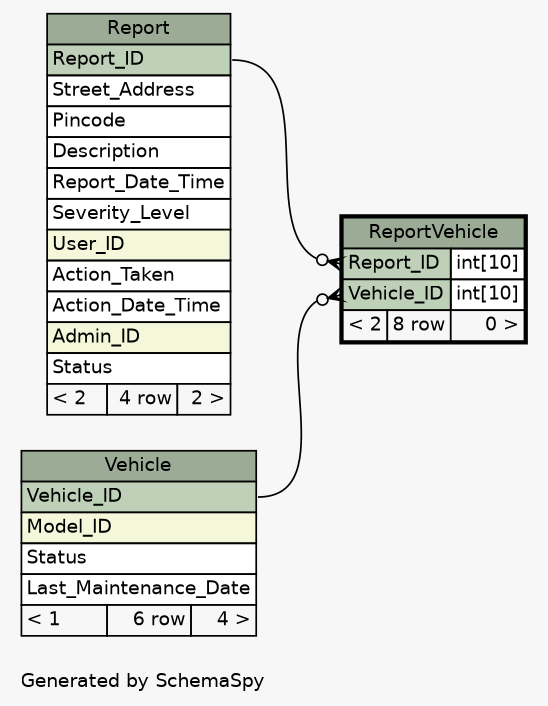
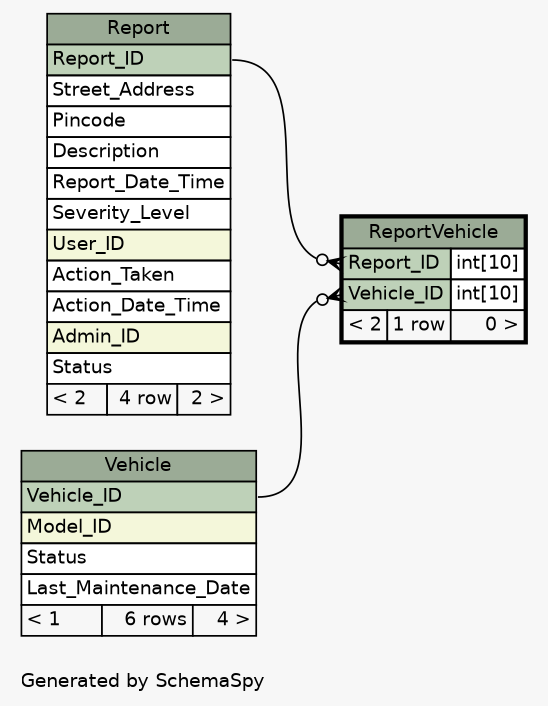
  digraph {
    bgcolor="#f7f7f7"
    fontname=Helvetica
    fontsize=11
    label="\nGenerated by SchemaSpy"
    labeljust=l
    nodesep=0.18
    rankdir=RL
    ranksep=0.46
    node [fontname=Helvetica fontsize=11 shape=plaintext]
    edge [arrowhead=none arrowsize=0.8 arrowtail=crowodot dir=back]
-   n1 [label=<     <TABLE BORDER="2" CELLBORDER="1" CELLSPACING="0" BGCOLOR="#ffffff">       <TR><TD COLSPAN="3" BGCOLOR="#9bab96" ALIGN="CENTER">ReportVehicle</TD></TR>       <TR><TD PORT="Report_ID" COLSPAN="2" BGCOLOR="#bed1b8" ALIGN="LEFT">Report_ID</TD><TD PORT="Report_ID.type" ALIGN="LEFT">int[10]</TD></TR>       <TR><TD PORT="Vehicle_ID" COLSPAN="2" BGCOLOR="#bed1b8" ALIGN="LEFT">Vehicle_ID</TD><TD PORT="Vehicle_ID.type" ALIGN="LEFT">int[10]</TD></TR>       <TR><TD ALIGN="LEFT" BGCOLOR="#f7f7f7">&lt; 2</TD><TD ALIGN="RIGHT" BGCOLOR="#f7f7f7">8 row</TD><TD ALIGN="RIGHT" BGCOLOR="#f7f7f7">0 &gt;</TD></TR>     </TABLE>>]
+   n1 [label=<     <TABLE BORDER="2" CELLBORDER="1" CELLSPACING="0" BGCOLOR="#ffffff">       <TR><TD COLSPAN="3" BGCOLOR="#9bab96" ALIGN="CENTER">ReportVehicle</TD></TR>       <TR><TD PORT="Report_ID" COLSPAN="2" BGCOLOR="#bed1b8" ALIGN="LEFT">Report_ID</TD><TD PORT="Report_ID.type" ALIGN="LEFT">int[10]</TD></TR>       <TR><TD PORT="Vehicle_ID" COLSPAN="2" BGCOLOR="#bed1b8" ALIGN="LEFT">Vehicle_ID</TD><TD PORT="Vehicle_ID.type" ALIGN="LEFT">int[10]</TD></TR>       <TR><TD ALIGN="LEFT" BGCOLOR="#f7f7f7">&lt; 2</TD><TD ALIGN="RIGHT" BGCOLOR="#f7f7f7">1 row</TD><TD ALIGN="RIGHT" BGCOLOR="#f7f7f7">0 &gt;</TD></TR>     </TABLE>>]
    n2 [label=<     <TABLE BORDER="0" CELLBORDER="1" CELLSPACING="0" BGCOLOR="#ffffff">       <TR><TD COLSPAN="3" BGCOLOR="#9bab96" ALIGN="CENTER">Report</TD></TR>       <TR><TD PORT="Report_ID" COLSPAN="3" BGCOLOR="#bed1b8" ALIGN="LEFT">Report_ID</TD></TR>       <TR><TD PORT="Street_Address" COLSPAN="3" ALIGN="LEFT">Street_Address</TD></TR>       <TR><TD PORT="Pincode" COLSPAN="3" ALIGN="LEFT">Pincode</TD></TR>       <TR><TD PORT="Description" COLSPAN="3" ALIGN="LEFT">Description</TD></TR>       <TR><TD PORT="Report_Date_Time" COLSPAN="3" ALIGN="LEFT">Report_Date_Time</TD></TR>       <TR><TD PORT="Severity_Level" COLSPAN="3" ALIGN="LEFT">Severity_Level</TD></TR>       <TR><TD PORT="User_ID" COLSPAN="3" BGCOLOR="#f4f7da" ALIGN="LEFT">User_ID</TD></TR>       <TR><TD PORT="Action_Taken" COLSPAN="3" ALIGN="LEFT">Action_Taken</TD></TR>       <TR><TD PORT="Action_Date_Time" COLSPAN="3" ALIGN="LEFT">Action_Date_Time</TD></TR>       <TR><TD PORT="Admin_ID" COLSPAN="3" BGCOLOR="#f4f7da" ALIGN="LEFT">Admin_ID</TD></TR>       <TR><TD PORT="Status" COLSPAN="3" ALIGN="LEFT">Status</TD></TR>       <TR><TD ALIGN="LEFT" BGCOLOR="#f7f7f7">&lt; 2</TD><TD ALIGN="RIGHT" BGCOLOR="#f7f7f7">4 row</TD><TD ALIGN="RIGHT" BGCOLOR="#f7f7f7">2 &gt;</TD></TR>     </TABLE>>]
-   n3 [label=<     <TABLE BORDER="0" CELLBORDER="1" CELLSPACING="0" BGCOLOR="#ffffff">       <TR><TD COLSPAN="3" BGCOLOR="#9bab96" ALIGN="CENTER">Vehicle</TD></TR>       <TR><TD PORT="Vehicle_ID" COLSPAN="3" BGCOLOR="#bed1b8" ALIGN="LEFT">Vehicle_ID</TD></TR>       <TR><TD PORT="Model_ID" COLSPAN="3" BGCOLOR="#f4f7da" ALIGN="LEFT">Model_ID</TD></TR>       <TR><TD PORT="Status" COLSPAN="3" ALIGN="LEFT">Status</TD></TR>       <TR><TD PORT="Last_Maintenance_Date" COLSPAN="3" ALIGN="LEFT">Last_Maintenance_Date</TD></TR>       <TR><TD ALIGN="LEFT" BGCOLOR="#f7f7f7">&lt; 1</TD><TD ALIGN="RIGHT" BGCOLOR="#f7f7f7">6 row</TD><TD ALIGN="RIGHT" BGCOLOR="#f7f7f7">4 &gt;</TD></TR>     </TABLE>>]
+   n3 [label=<     <TABLE BORDER="0" CELLBORDER="1" CELLSPACING="0" BGCOLOR="#ffffff">       <TR><TD COLSPAN="3" BGCOLOR="#9bab96" ALIGN="CENTER">Vehicle</TD></TR>       <TR><TD PORT="Vehicle_ID" COLSPAN="3" BGCOLOR="#bed1b8" ALIGN="LEFT">Vehicle_ID</TD></TR>       <TR><TD PORT="Model_ID" COLSPAN="3" BGCOLOR="#f4f7da" ALIGN="LEFT">Model_ID</TD></TR>       <TR><TD PORT="Status" COLSPAN="3" ALIGN="LEFT">Status</TD></TR>       <TR><TD PORT="Last_Maintenance_Date" COLSPAN="3" ALIGN="LEFT">Last_Maintenance_Date</TD></TR>       <TR><TD ALIGN="LEFT" BGCOLOR="#f7f7f7">&lt; 1</TD><TD ALIGN="RIGHT" BGCOLOR="#f7f7f7">6 rows</TD><TD ALIGN="RIGHT" BGCOLOR="#f7f7f7">4 &gt;</TD></TR>     </TABLE>>]
    n1 -> n2 [headport="Report_ID:e" tailport="Report_ID:w"]
    n1 -> n3 [headport="Vehicle_ID:e" tailport="Vehicle_ID:w"]
  }
